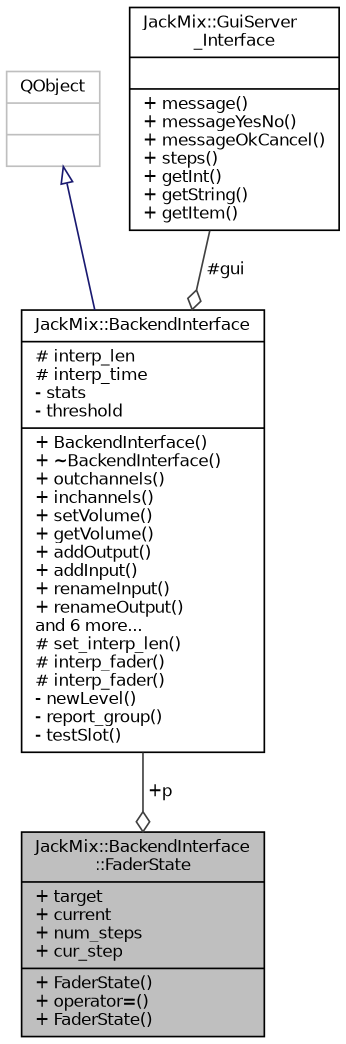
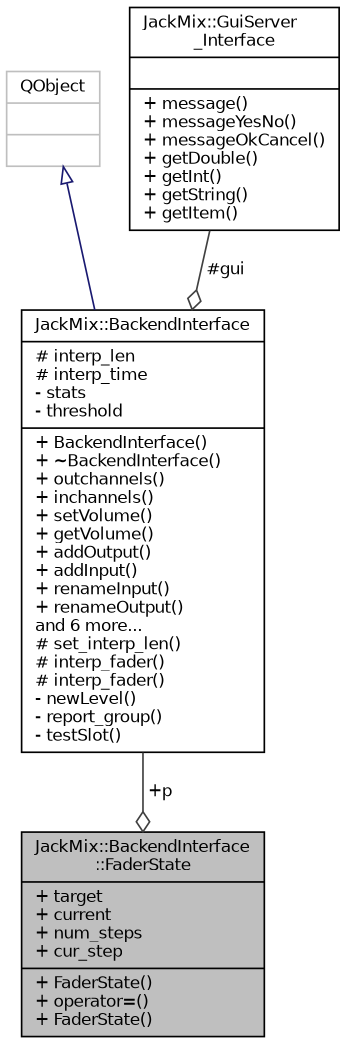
  digraph {
    node [color=black fillcolor=white fontname=Helvetica fontsize=10 shape=record style=filled]
    edge [arrowhead=odiamond color=grey25 fontname=Helvetica fontsize=10 labelfontname=Helvetica labelfontsize=10 style=solid]
    n1 [fillcolor=grey75 fontcolor=black height=0.2 label="{JackMix::BackendInterface\l::FaderState\n|+ target\l+ current\l+ num_steps\l+ cur_step\l|+ FaderState()\l+ operator=()\l+ FaderState()\l}" width=0.4]
    n2 [height=0.2 label="{JackMix::BackendInterface\n|# interp_len\l# interp_time\l- stats\l- threshold\l|+ BackendInterface()\l+ ~BackendInterface()\l+ outchannels()\l+ inchannels()\l+ setVolume()\l+ getVolume()\l+ addOutput()\l+ addInput()\l+ renameInput()\l+ renameOutput()\land 6 more...\l# set_interp_len()\l# interp_fader()\l# interp_fader()\l- newLevel()\l- report_group()\l- testSlot()\l}" width=0.4]
    n3 [color=grey75 height=0.2 label="{QObject\n||}" width=0.4]
-   n4 [height=0.2 label="{JackMix::GuiServer\l_Interface\n||+ message()\l+ messageYesNo()\l+ messageOkCancel()\l+ steps()\l+ getInt()\l+ getString()\l+ getItem()\l}" width=0.4]
+   n4 [height=0.2 label="{JackMix::GuiServer\l_Interface\n||+ message()\l+ messageYesNo()\l+ messageOkCancel()\l+ getDouble()\l+ getInt()\l+ getString()\l+ getItem()\l}" width=0.4]
    n2 -> n1 [label=" +p"]
    n3 -> n2 [arrowtail=onormal color=midnightblue dir=back arrowhead=""]
    n4 -> n2 [label=" #gui"]
  }
